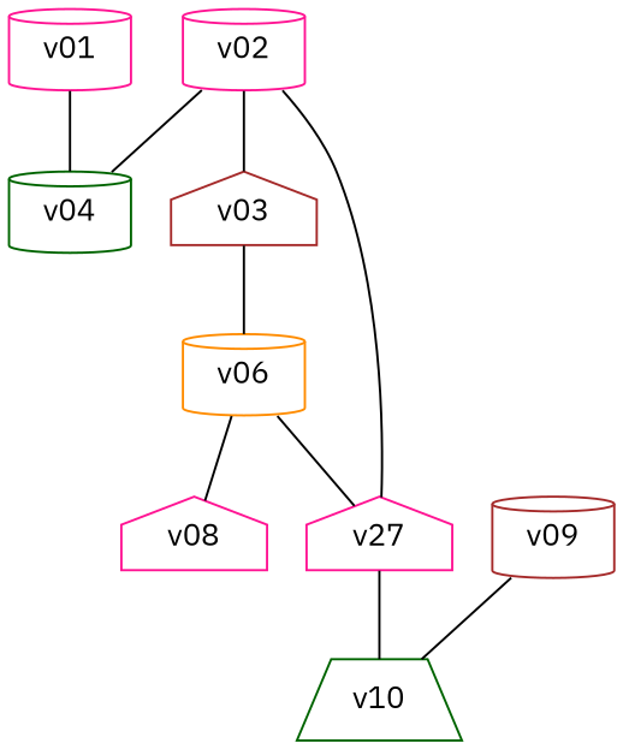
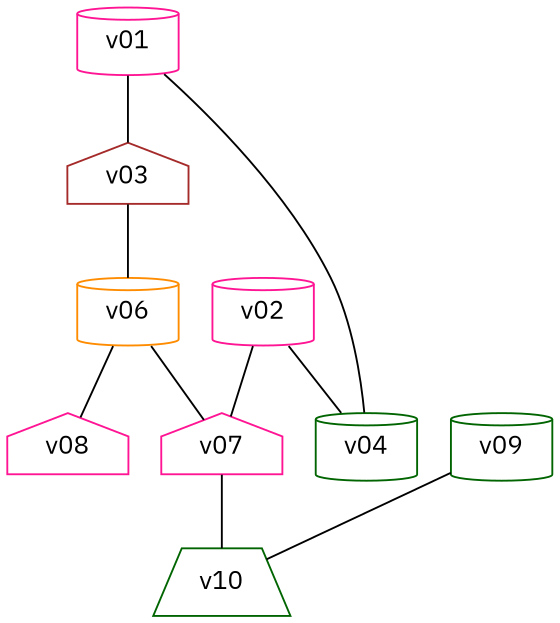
  graph {
    fontname="IBM Plex Sans"
    node [color=deeppink fontname="IBM Plex Sans" shape=cylinder]
    edge [fontname="IBM Plex Sans"]
    v01
    v03 [color=brown shape=house]
    v04 [color=darkgreen]
    v06 [color=darkorange]
    v02
-   v07 [shape=house label=v27]
+   v07 [shape=house]
    v10 [color=darkgreen shape=trapezium]
    v08 [shape=house]
-   v09 [color=brown]
-   v02 -- v03 [weight=69]
+   v09 [color=darkgreen]
+   v01 -- v03 [weight=69]
    v01 -- v04 [weight=26]
    v03 -- v06 [weight=108]
    v06 -- v07 [weight=145]
    v06 -- v08 [weight=87]
    v02 -- v04 [weight=106]
    v02 -- v07 [weight=156]
    v07 -- v10 [weight=164]
    v09 -- v10 [weight=20]
  }
